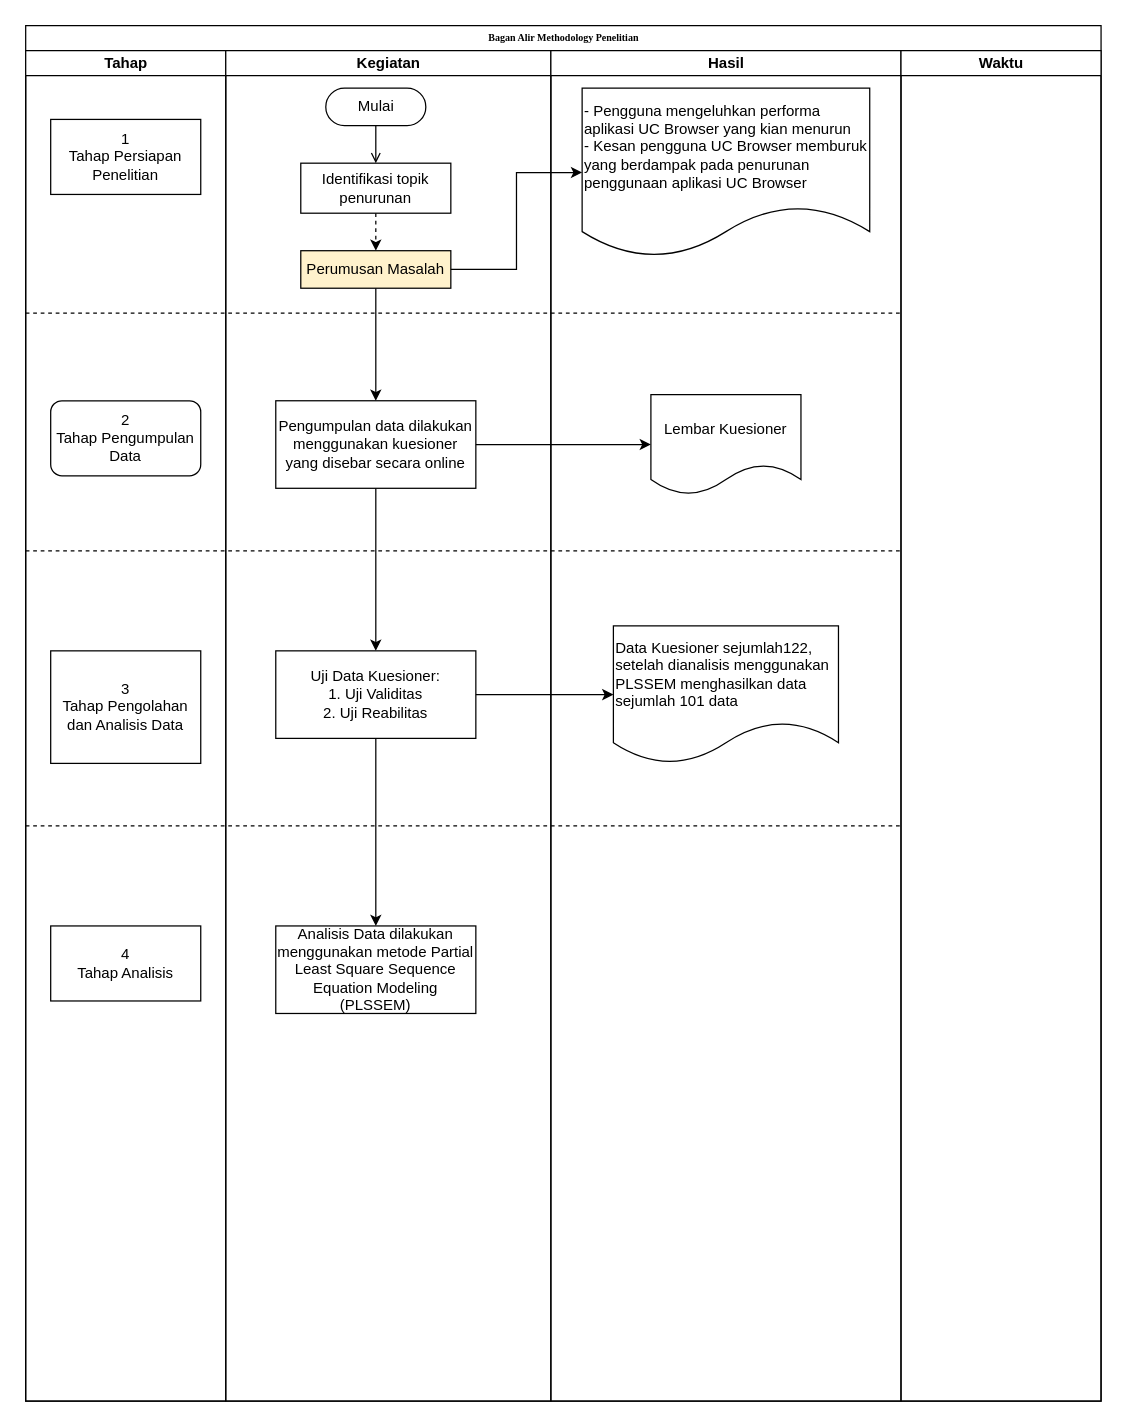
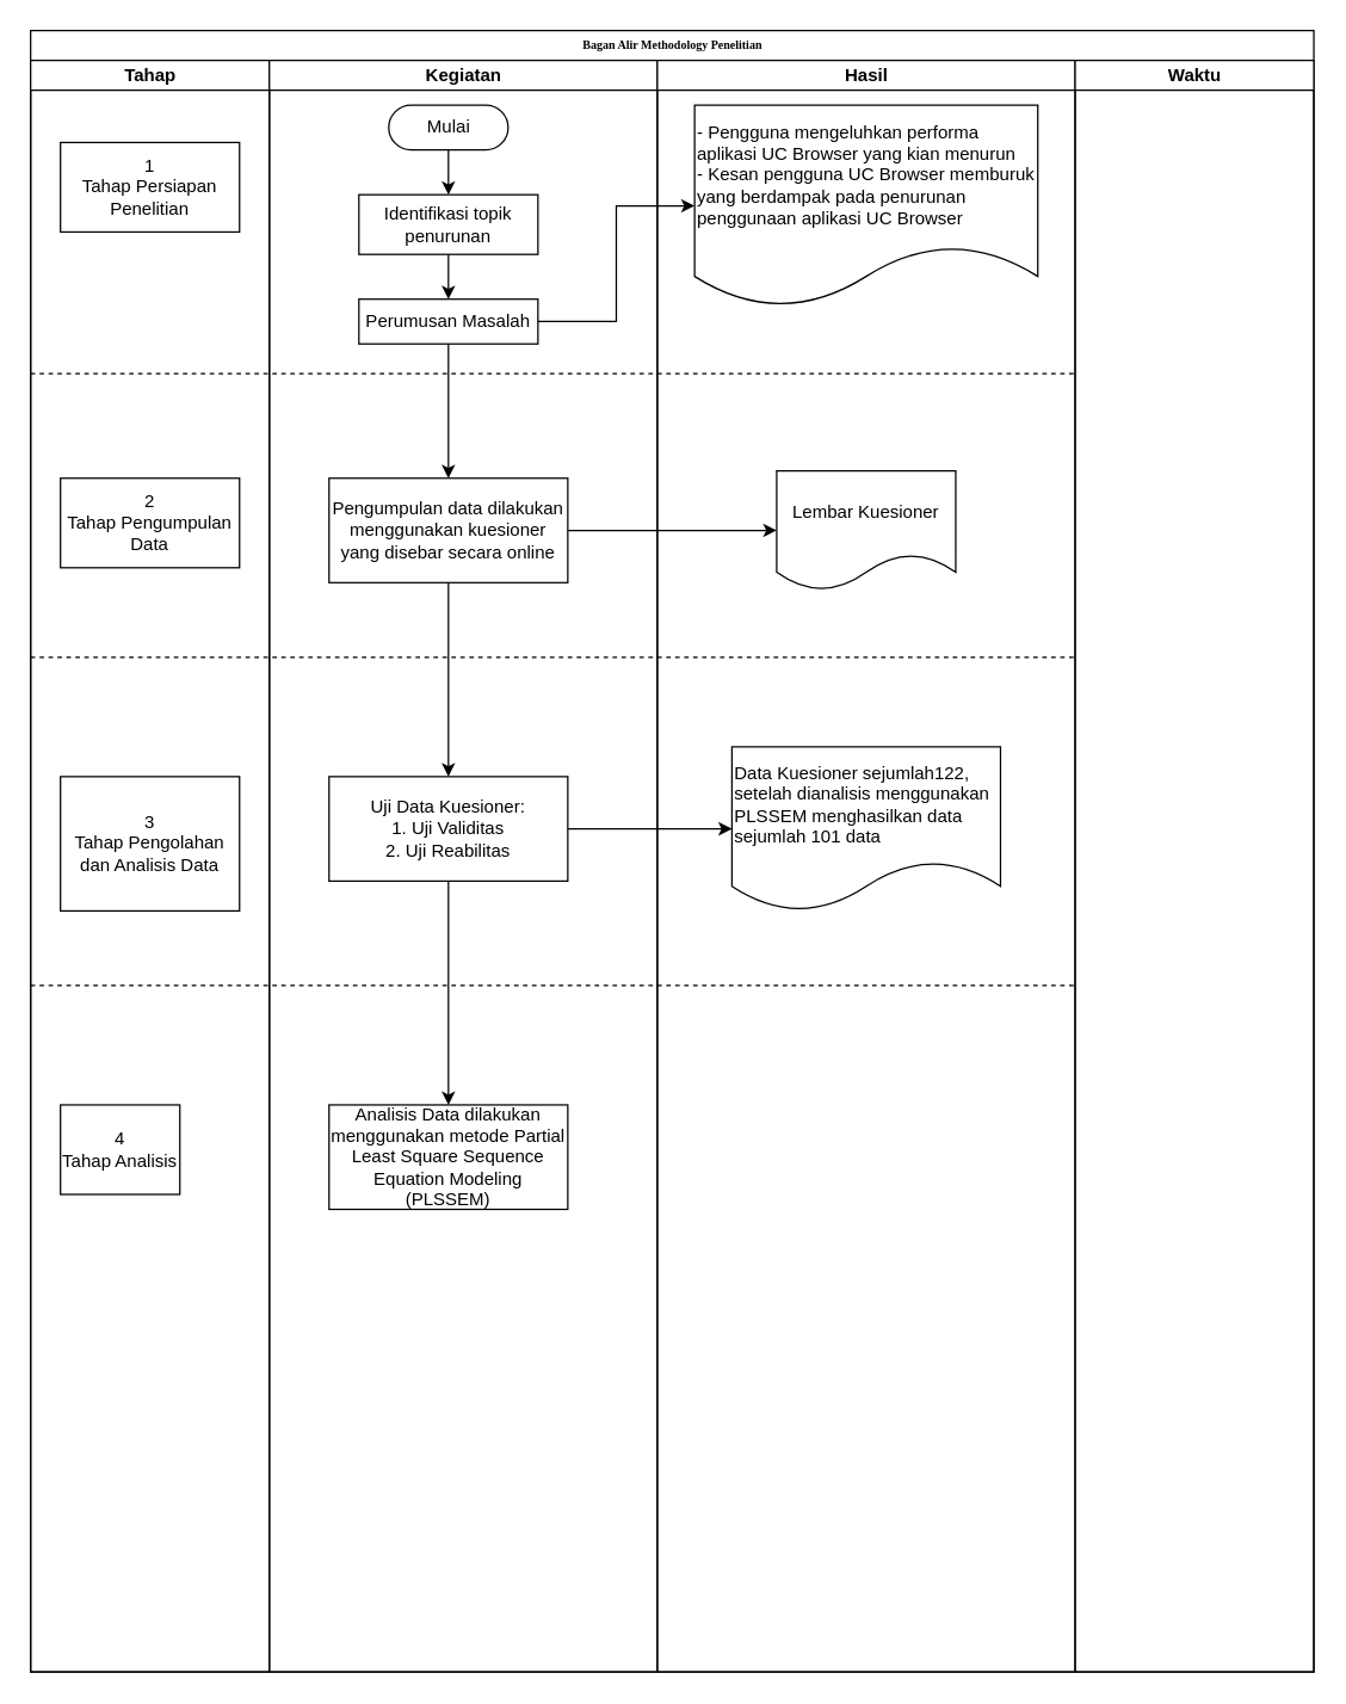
  <mxCell id="0" />
  <mxCell id="1" parent="0" />
  <mxCell id="2" value="Bagan Alir Methodology Penelitian" style="swimlane;html=1;childLayout=stackLayout;startSize=20;rounded=0;shadow=0;labelBackgroundColor=none;strokeWidth=1;fontFamily=Verdana;fontSize=8;align=center;" parent="1" vertex="1"><mxGeometry x="20" y="20" width="860" height="1100" as="geometry" /></mxCell>
  <mxCell id="3" value="Tahap" style="swimlane;html=1;startSize=20;" parent="2" vertex="1"><mxGeometry y="20" width="160" height="1080" as="geometry" /></mxCell>
  <mxCell id="4" value="1&lt;br&gt;Tahap Persiapan Penelitian" style="rounded=0;whiteSpace=wrap;html=1;" vertex="1" parent="3"><mxGeometry x="20" y="55" width="120" height="60" as="geometry" /></mxCell>
- <mxCell id="5" value="2&lt;br&gt;Tahap Pengumpulan Data" style="whiteSpace=wrap;html=1;rounded=1;" vertex="1" parent="3"><mxGeometry x="20" y="280" width="120" height="60" as="geometry" /></mxCell>
+ <mxCell id="5" value="2&lt;br&gt;Tahap Pengumpulan Data" style="rounded=0;whiteSpace=wrap;html=1;" vertex="1" parent="3"><mxGeometry x="20" y="280" width="120" height="60" as="geometry" /></mxCell>
  <mxCell id="6" value="3&lt;br&gt;Tahap Pengolahan dan Analisis Data" style="rounded=0;whiteSpace=wrap;html=1;" vertex="1" parent="3"><mxGeometry x="20" y="480" width="120" height="90" as="geometry" /></mxCell>
- <mxCell id="7" value="4&lt;br&gt;Tahap Analisis" style="rounded=0;whiteSpace=wrap;html=1;" vertex="1" parent="3"><mxGeometry x="20" y="700" width="120" height="60" as="geometry" /></mxCell>
+ <mxCell id="7" value="4&lt;br&gt;Tahap Analisis" style="rounded=0;whiteSpace=wrap;html=1;" vertex="1" parent="3"><mxGeometry x="20" y="700" width="80" height="60" as="geometry" /></mxCell>
  <mxCell id="8" value="Kegiatan" style="swimlane;html=1;startSize=20;" parent="2" vertex="1"><mxGeometry x="160" y="20" width="260" height="1080" as="geometry" /></mxCell>
- <mxCell id="9" style="edgeStyle=orthogonalEdgeStyle;rounded=0;orthogonalLoop=1;jettySize=auto;html=1;exitX=0.5;exitY=0.5;exitDx=0;exitDy=15;exitPerimeter=0;entryX=0.5;entryY=0;entryDx=0;entryDy=0;endArrow=open;" edge="1" parent="8" source="10" target="12"><mxGeometry relative="1" as="geometry" /></mxCell>
+ <mxCell id="9" style="edgeStyle=orthogonalEdgeStyle;rounded=0;orthogonalLoop=1;jettySize=auto;html=1;exitX=0.5;exitY=0.5;exitDx=0;exitDy=15;exitPerimeter=0;entryX=0.5;entryY=0;entryDx=0;entryDy=0;" edge="1" parent="8" source="10" target="12"><mxGeometry relative="1" as="geometry" /></mxCell>
  <mxCell id="10" value="Mulai" style="html=1;dashed=0;whitespace=wrap;shape=mxgraph.dfd.start" vertex="1" parent="8"><mxGeometry x="80" y="30" width="80" height="30" as="geometry" /></mxCell>
- <mxCell id="11" style="edgeStyle=orthogonalEdgeStyle;rounded=0;orthogonalLoop=1;jettySize=auto;html=1;exitX=0.5;exitY=1;exitDx=0;exitDy=0;entryX=0.5;entryY=0;entryDx=0;entryDy=0;dashed=1;" edge="1" parent="8" source="12" target="14"><mxGeometry relative="1" as="geometry" /></mxCell>
+ <mxCell id="11" style="edgeStyle=orthogonalEdgeStyle;rounded=0;orthogonalLoop=1;jettySize=auto;html=1;exitX=0.5;exitY=1;exitDx=0;exitDy=0;entryX=0.5;entryY=0;entryDx=0;entryDy=0;" edge="1" parent="8" source="12" target="14"><mxGeometry relative="1" as="geometry" /></mxCell>
  <mxCell id="12" value="Identifikasi topik penurunan" style="rounded=0;whiteSpace=wrap;html=1;" vertex="1" parent="8"><mxGeometry x="60" y="90" width="120" height="40" as="geometry" /></mxCell>
  <mxCell id="13" style="edgeStyle=orthogonalEdgeStyle;rounded=0;orthogonalLoop=1;jettySize=auto;html=1;exitX=0.5;exitY=1;exitDx=0;exitDy=0;entryX=0.5;entryY=0;entryDx=0;entryDy=0;" edge="1" parent="8" source="14" target="16"><mxGeometry relative="1" as="geometry" /></mxCell>
- <mxCell id="14" value="Perumusan Masalah" style="rounded=0;whiteSpace=wrap;html=1;fillColor=#fff2cc;" vertex="1" parent="8"><mxGeometry x="60" y="160" width="120" height="30" as="geometry" /></mxCell>
+ <mxCell id="14" value="Perumusan Masalah" style="rounded=0;whiteSpace=wrap;html=1;" vertex="1" parent="8"><mxGeometry x="60" y="160" width="120" height="30" as="geometry" /></mxCell>
  <mxCell id="15" style="edgeStyle=orthogonalEdgeStyle;rounded=0;orthogonalLoop=1;jettySize=auto;html=1;exitX=0.5;exitY=1;exitDx=0;exitDy=0;entryX=0.5;entryY=0;entryDx=0;entryDy=0;" edge="1" parent="8" source="16" target="21"><mxGeometry relative="1" as="geometry" /></mxCell>
  <mxCell id="16" value="Pengumpulan data dilakukan menggunakan kuesioner yang disebar secara online" style="rounded=0;whiteSpace=wrap;html=1;" vertex="1" parent="8"><mxGeometry x="40" y="280" width="160" height="70" as="geometry" /></mxCell>
  <mxCell id="17" value="" style="endArrow=none;dashed=1;html=1;" edge="1" parent="8"><mxGeometry width="50" height="50" relative="1" as="geometry"><mxPoint x="-160" y="400" as="sourcePoint" /><mxPoint x="540" y="400" as="targetPoint" /></mxGeometry></mxCell>
  <mxCell id="18" value="Analisis Data dilakukan menggunakan metode Partial Least Square Sequence Equation Modeling (PLSSEM)" style="rounded=0;whiteSpace=wrap;html=1;" vertex="1" parent="8"><mxGeometry x="40" y="700" width="160" height="70" as="geometry" /></mxCell>
  <mxCell id="19" value="" style="endArrow=none;dashed=1;html=1;" edge="1" parent="8"><mxGeometry width="50" height="50" relative="1" as="geometry"><mxPoint x="-160" y="620" as="sourcePoint" /><mxPoint x="540" y="620" as="targetPoint" /></mxGeometry></mxCell>
  <mxCell id="20" style="edgeStyle=orthogonalEdgeStyle;rounded=0;orthogonalLoop=1;jettySize=auto;html=1;exitX=0.5;exitY=1;exitDx=0;exitDy=0;entryX=0.5;entryY=0;entryDx=0;entryDy=0;" edge="1" parent="8" source="21" target="18"><mxGeometry relative="1" as="geometry" /></mxCell>
  <mxCell id="21" value="Uji Data Kuesioner:&lt;br&gt;1. Uji Validitas&lt;br&gt;2. Uji Reabilitas" style="rounded=0;whiteSpace=wrap;html=1;" vertex="1" parent="8"><mxGeometry x="40" y="480" width="160" height="70" as="geometry" /></mxCell>
  <mxCell id="22" value="Hasil" style="swimlane;html=1;startSize=20;" parent="2" vertex="1"><mxGeometry x="420" y="20" width="280" height="1080" as="geometry" /></mxCell>
  <mxCell id="23" value="- Pengguna mengeluhkan performa aplikasi UC Browser yang kian menurun&lt;br&gt;- Kesan pengguna UC Browser memburuk yang berdampak pada penurunan penggunaan aplikasi UC Browser" style="shape=document;whiteSpace=wrap;html=1;boundedLbl=1;align=left;" vertex="1" parent="22"><mxGeometry x="25" y="30" width="230" height="135" as="geometry" /></mxCell>
  <mxCell id="24" value="Lembar Kuesioner" style="shape=document;whiteSpace=wrap;html=1;boundedLbl=1;" vertex="1" parent="22"><mxGeometry x="80" y="275" width="120" height="80" as="geometry" /></mxCell>
  <mxCell id="25" value="Data Kuesioner sejumlah122, setelah dianalisis menggunakan PLSSEM menghasilkan data sejumlah 101 data" style="shape=document;whiteSpace=wrap;html=1;boundedLbl=1;align=left;" vertex="1" parent="22"><mxGeometry x="50" y="460" width="180" height="110" as="geometry" /></mxCell>
  <mxCell id="26" value="Waktu" style="swimlane;html=1;startSize=20;" parent="2" vertex="1"><mxGeometry x="700" y="20" width="160" height="1080" as="geometry" /></mxCell>
  <mxCell id="27" style="edgeStyle=orthogonalEdgeStyle;rounded=0;orthogonalLoop=1;jettySize=auto;html=1;exitX=1;exitY=0.5;exitDx=0;exitDy=0;entryX=0;entryY=0.5;entryDx=0;entryDy=0;" edge="1" parent="2" source="14" target="23"><mxGeometry relative="1" as="geometry" /></mxCell>
  <mxCell id="28" style="edgeStyle=orthogonalEdgeStyle;rounded=0;orthogonalLoop=1;jettySize=auto;html=1;exitX=1;exitY=0.5;exitDx=0;exitDy=0;entryX=0;entryY=0.5;entryDx=0;entryDy=0;" edge="1" parent="2" source="16" target="24"><mxGeometry relative="1" as="geometry" /></mxCell>
  <mxCell id="29" style="edgeStyle=orthogonalEdgeStyle;rounded=0;orthogonalLoop=1;jettySize=auto;html=1;exitX=1;exitY=0.5;exitDx=0;exitDy=0;entryX=0;entryY=0.5;entryDx=0;entryDy=0;" edge="1" parent="2" source="21" target="25"><mxGeometry relative="1" as="geometry" /></mxCell>
  <mxCell id="30" value="" style="endArrow=none;dashed=1;html=1;" edge="1" parent="1"><mxGeometry width="50" height="50" relative="1" as="geometry"><mxPoint x="20" y="250" as="sourcePoint" /><mxPoint x="720" y="250" as="targetPoint" /></mxGeometry></mxCell>
